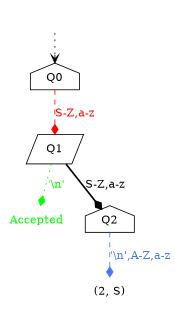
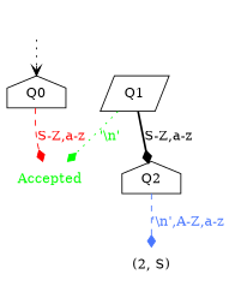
  digraph {
    node [shape=house]
    edge [arrowhead=diamond color=black style=dotted]
    start [style=invis shape=""]
    Q0
    Q1 [shape=parallelogram]
    Accepted [fontcolor=green shape=none]
    Q2
    "(2, S)" [shape=none]
    start -> Q0 [arrowhead=vee]
-   Q0 -> Q1 [color=red fontcolor=red label="S-Z,a-z" style=dashed]
+   Q0 -> Accepted [color=red fontcolor=red label="S-Z,a-z" style=dashed]
    Q1 -> Accepted [color=green fontcolor=green label="'\\n'"]
    Q1 -> Q2 [fontcolor=black label="S-Z,a-z" style=bold]
    Q2 -> "(2, S)" [color=royalblue1 fontcolor=royalblue1 label="'\\n',A-Z,a-z" style=dashed]
  }
